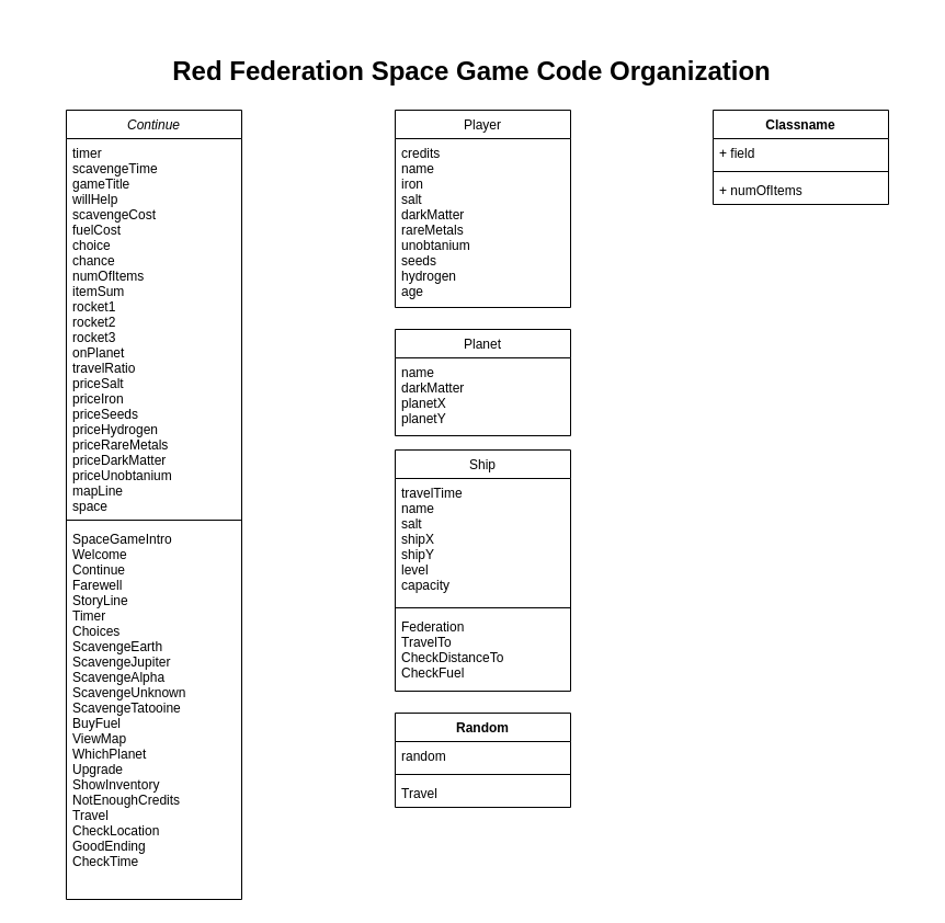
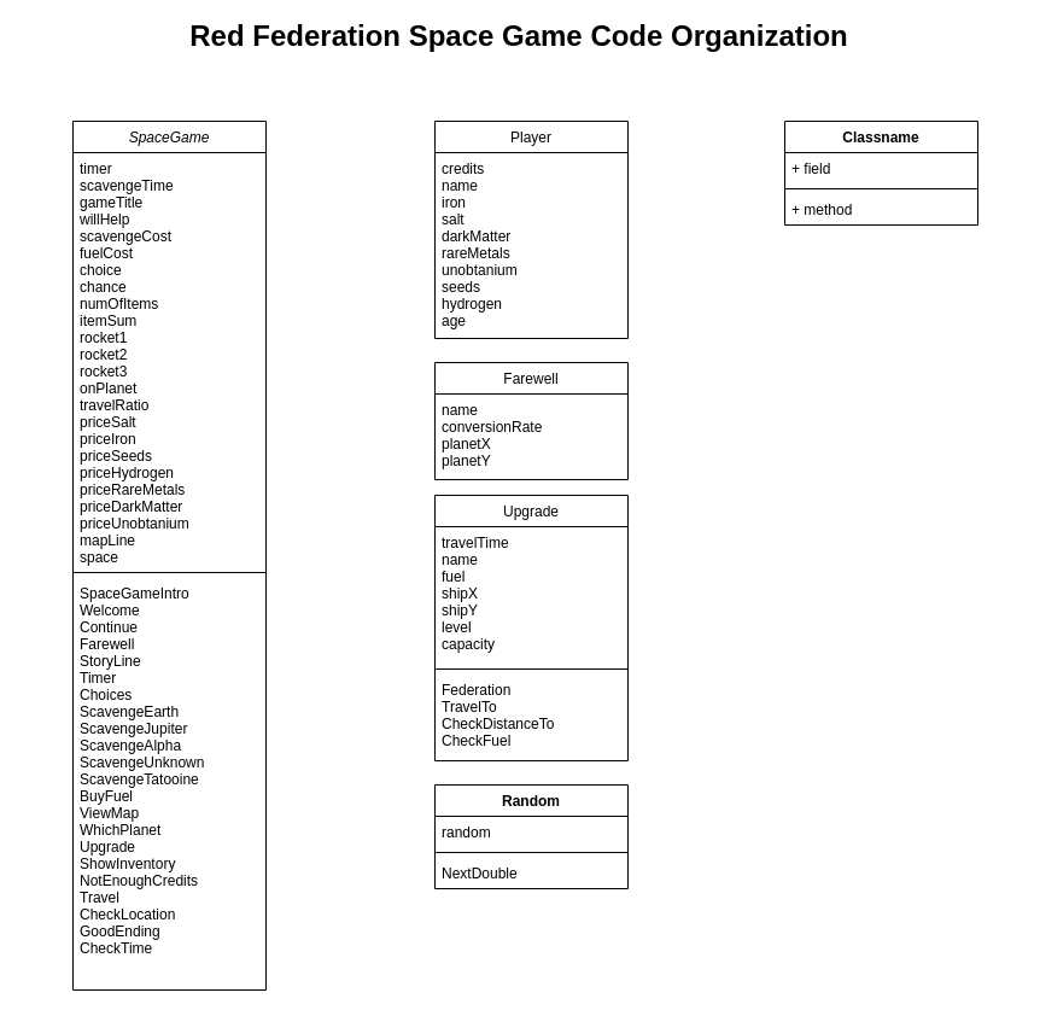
  <mxCell id="0" />
  <mxCell id="1" parent="0" />
- <mxCell id="2" value="Continue" style="swimlane;fontStyle=2;align=center;verticalAlign=top;childLayout=stackLayout;horizontal=1;startSize=26;horizontalStack=0;resizeParent=1;resizeLast=0;collapsible=1;marginBottom=0;rounded=0;shadow=0;strokeWidth=1;" parent="1" vertex="1"><mxGeometry x="60" y="100" width="160" height="720" as="geometry"><mxRectangle x="230" y="140" width="160" height="26" as="alternateBounds" /></mxGeometry></mxCell>
+ <mxCell id="2" value="SpaceGame" style="swimlane;fontStyle=2;align=center;verticalAlign=top;childLayout=stackLayout;horizontal=1;startSize=26;horizontalStack=0;resizeParent=1;resizeLast=0;collapsible=1;marginBottom=0;rounded=0;shadow=0;strokeWidth=1;" parent="1" vertex="1"><mxGeometry x="60" y="100" width="160" height="720" as="geometry"><mxRectangle x="230" y="140" width="160" height="26" as="alternateBounds" /></mxGeometry></mxCell>
  <mxCell id="3" value="timer&#10;scavengeTime&#10;gameTitle&#10;willHelp&#10;scavengeCost&#10;fuelCost&#10;choice&#10;chance&#10;numOfItems&#10;itemSum&#10;rocket1&#10;rocket2&#10;rocket3&#10;onPlanet&#10;travelRatio&#10;priceSalt&#10;priceIron&#10;priceSeeds&#10;priceHydrogen&#10;priceRareMetals&#10;priceDarkMatter&#10;priceUnobtanium&#10;mapLine&#10;space&#10;" style="text;align=left;verticalAlign=top;spacingLeft=4;spacingRight=4;overflow=hidden;rotatable=0;points=[[0,0.5],[1,0.5]];portConstraint=eastwest;" parent="2" vertex="1"><mxGeometry y="26" width="160" height="344" as="geometry" /></mxCell>
  <mxCell id="4" value="" style="line;html=1;strokeWidth=1;align=left;verticalAlign=middle;spacingTop=-1;spacingLeft=3;spacingRight=3;rotatable=0;labelPosition=right;points=[];portConstraint=eastwest;" parent="2" vertex="1"><mxGeometry y="370" width="160" height="8" as="geometry" /></mxCell>
  <mxCell id="5" value="SpaceGameIntro&#10;Welcome&#10;Continue&#10;Farewell&#10;StoryLine&#10;Timer&#10;Choices&#10;ScavengeEarth&#10;ScavengeJupiter&#10;ScavengeAlpha&#10;ScavengeUnknown&#10;ScavengeTatooine&#10;BuyFuel&#10;ViewMap&#10;WhichPlanet&#10;Upgrade&#10;ShowInventory&#10;NotEnoughCredits&#10;Travel&#10;CheckLocation&#10;GoodEnding&#10;CheckTime&#10;" style="text;align=left;verticalAlign=top;spacingLeft=4;spacingRight=4;overflow=hidden;rotatable=0;points=[[0,0.5],[1,0.5]];portConstraint=eastwest;" parent="2" vertex="1"><mxGeometry y="378" width="160" height="342" as="geometry" /></mxCell>
- <mxCell id="6" value="Planet" style="swimlane;fontStyle=0;align=center;verticalAlign=top;childLayout=stackLayout;horizontal=1;startSize=26;horizontalStack=0;resizeParent=1;resizeLast=0;collapsible=1;marginBottom=0;rounded=0;shadow=0;strokeWidth=1;" parent="1" vertex="1"><mxGeometry x="360" y="300" width="160" height="97" as="geometry"><mxRectangle x="130" y="380" width="160" height="26" as="alternateBounds" /></mxGeometry></mxCell>
- <mxCell id="7" value="name&#10;darkMatter&#10;planetX&#10;planetY" style="text;align=left;verticalAlign=top;spacingLeft=4;spacingRight=4;overflow=hidden;rotatable=0;points=[[0,0.5],[1,0.5]];portConstraint=eastwest;rounded=0;shadow=0;html=0;" parent="6" vertex="1"><mxGeometry y="26" width="160" height="68" as="geometry" /></mxCell>
+ <mxCell id="6" value="Farewell" style="swimlane;fontStyle=0;align=center;verticalAlign=top;childLayout=stackLayout;horizontal=1;startSize=26;horizontalStack=0;resizeParent=1;resizeLast=0;collapsible=1;marginBottom=0;rounded=0;shadow=0;strokeWidth=1;" parent="1" vertex="1"><mxGeometry x="360" y="300" width="160" height="97" as="geometry"><mxRectangle x="130" y="380" width="160" height="26" as="alternateBounds" /></mxGeometry></mxCell>
+ <mxCell id="7" value="name&#10;conversionRate&#10;planetX&#10;planetY" style="text;align=left;verticalAlign=top;spacingLeft=4;spacingRight=4;overflow=hidden;rotatable=0;points=[[0,0.5],[1,0.5]];portConstraint=eastwest;rounded=0;shadow=0;html=0;" parent="6" vertex="1"><mxGeometry y="26" width="160" height="68" as="geometry" /></mxCell>
  <mxCell id="8" value="Player" style="swimlane;fontStyle=0;align=center;verticalAlign=top;childLayout=stackLayout;horizontal=1;startSize=26;horizontalStack=0;resizeParent=1;resizeLast=0;collapsible=1;marginBottom=0;rounded=0;shadow=0;strokeWidth=1;" parent="1" vertex="1"><mxGeometry x="360" y="100" width="160" height="180" as="geometry"><mxRectangle x="340" y="380" width="170" height="26" as="alternateBounds" /></mxGeometry></mxCell>
  <mxCell id="9" value="credits&#10;name&#10;iron&#10;salt&#10;darkMatter&#10;rareMetals&#10;unobtanium&#10;seeds&#10;hydrogen&#10;age" style="text;align=left;verticalAlign=top;spacingLeft=4;spacingRight=4;overflow=hidden;rotatable=0;points=[[0,0.5],[1,0.5]];portConstraint=eastwest;" parent="8" vertex="1"><mxGeometry y="26" width="160" height="154" as="geometry" /></mxCell>
  <mxCell id="10" value="Random" style="swimlane;fontStyle=1;align=center;verticalAlign=top;childLayout=stackLayout;horizontal=1;startSize=26;horizontalStack=0;resizeParent=1;resizeParentMax=0;resizeLast=0;collapsible=1;marginBottom=0;" parent="1" vertex="1"><mxGeometry x="360" y="650" width="160" height="86" as="geometry" /></mxCell>
  <mxCell id="11" value="random" style="text;strokeColor=none;fillColor=none;align=left;verticalAlign=top;spacingLeft=4;spacingRight=4;overflow=hidden;rotatable=0;points=[[0,0.5],[1,0.5]];portConstraint=eastwest;" parent="10" vertex="1"><mxGeometry y="26" width="160" height="26" as="geometry" /></mxCell>
  <mxCell id="12" value="" style="line;strokeWidth=1;fillColor=none;align=left;verticalAlign=middle;spacingTop=-1;spacingLeft=3;spacingRight=3;rotatable=0;labelPosition=right;points=[];portConstraint=eastwest;" parent="10" vertex="1"><mxGeometry y="52" width="160" height="8" as="geometry" /></mxCell>
- <mxCell id="13" value="Travel" style="text;strokeColor=none;fillColor=none;align=left;verticalAlign=top;spacingLeft=4;spacingRight=4;overflow=hidden;rotatable=0;points=[[0,0.5],[1,0.5]];portConstraint=eastwest;" parent="10" vertex="1"><mxGeometry y="60" width="160" height="26" as="geometry" /></mxCell>
- <mxCell id="14" value="&lt;font style=&quot;font-size: 24px&quot;&gt;&lt;b&gt;Red Federation Space Game Code Organization&lt;/b&gt;&lt;/font&gt;" style="text;html=1;strokeColor=none;fillColor=none;align=center;verticalAlign=middle;whiteSpace=wrap;rounded=0;" parent="1" vertex="1"><mxGeometry x="20" y="55" width="820" height="20" as="geometry" /></mxCell>
+ <mxCell id="13" value="NextDouble" style="text;strokeColor=none;fillColor=none;align=left;verticalAlign=top;spacingLeft=4;spacingRight=4;overflow=hidden;rotatable=0;points=[[0,0.5],[1,0.5]];portConstraint=eastwest;" parent="10" vertex="1"><mxGeometry y="60" width="160" height="26" as="geometry" /></mxCell>
+ <mxCell id="14" value="&lt;font style=&quot;font-size: 24px&quot;&gt;&lt;b&gt;Red Federation Space Game Code Organization&lt;/b&gt;&lt;/font&gt;" style="text;html=1;strokeColor=none;fillColor=none;align=center;verticalAlign=middle;whiteSpace=wrap;rounded=0;" parent="1" vertex="1"><mxGeometry y="20" width="820" height="20" as="geometry" x="20" /></mxCell>
  <mxCell id="15" value="Classname" style="swimlane;fontStyle=1;align=center;verticalAlign=top;childLayout=stackLayout;horizontal=1;startSize=26;horizontalStack=0;resizeParent=1;resizeParentMax=0;resizeLast=0;collapsible=1;marginBottom=0;" parent="1" vertex="1"><mxGeometry x="650" y="100" width="160" height="86" as="geometry" /></mxCell>
  <mxCell id="16" value="+ field" style="text;strokeColor=none;fillColor=none;align=left;verticalAlign=top;spacingLeft=4;spacingRight=4;overflow=hidden;rotatable=0;points=[[0,0.5],[1,0.5]];portConstraint=eastwest;" parent="15" vertex="1"><mxGeometry y="26" width="160" height="26" as="geometry" /></mxCell>
  <mxCell id="17" value="" style="line;strokeWidth=1;fillColor=none;align=left;verticalAlign=middle;spacingTop=-1;spacingLeft=3;spacingRight=3;rotatable=0;labelPosition=right;points=[];portConstraint=eastwest;" parent="15" vertex="1"><mxGeometry y="52" width="160" height="8" as="geometry" /></mxCell>
- <mxCell id="18" value="+ numOfItems" style="text;strokeColor=none;fillColor=none;align=left;verticalAlign=top;spacingLeft=4;spacingRight=4;overflow=hidden;rotatable=0;points=[[0,0.5],[1,0.5]];portConstraint=eastwest;" parent="15" vertex="1"><mxGeometry y="60" width="160" height="26" as="geometry" /></mxCell>
- <mxCell id="19" value="Ship" style="swimlane;fontStyle=0;align=center;verticalAlign=top;childLayout=stackLayout;horizontal=1;startSize=26;horizontalStack=0;resizeParent=1;resizeParentMax=0;resizeLast=0;collapsible=1;marginBottom=0;" vertex="1" parent="1"><mxGeometry x="360" y="410" width="160" height="220" as="geometry" /></mxCell>
- <mxCell id="20" value="travelTime&#10;name&#10;salt&#10;shipX&#10;shipY&#10;level&#10;capacity&#10;" style="text;strokeColor=none;fillColor=none;align=left;verticalAlign=top;spacingLeft=4;spacingRight=4;overflow=hidden;rotatable=0;points=[[0,0.5],[1,0.5]];portConstraint=eastwest;" vertex="1" parent="19"><mxGeometry y="26" width="160" height="114" as="geometry" /></mxCell>
+ <mxCell id="18" value="+ method" style="text;strokeColor=none;fillColor=none;align=left;verticalAlign=top;spacingLeft=4;spacingRight=4;overflow=hidden;rotatable=0;points=[[0,0.5],[1,0.5]];portConstraint=eastwest;" parent="15" vertex="1"><mxGeometry y="60" width="160" height="26" as="geometry" /></mxCell>
+ <mxCell id="19" value="Upgrade" style="swimlane;fontStyle=0;align=center;verticalAlign=top;childLayout=stackLayout;horizontal=1;startSize=26;horizontalStack=0;resizeParent=1;resizeParentMax=0;resizeLast=0;collapsible=1;marginBottom=0;" vertex="1" parent="1"><mxGeometry x="360" y="410" width="160" height="220" as="geometry" /></mxCell>
+ <mxCell id="20" value="travelTime&#10;name&#10;fuel&#10;shipX&#10;shipY&#10;level&#10;capacity&#10;" style="text;strokeColor=none;fillColor=none;align=left;verticalAlign=top;spacingLeft=4;spacingRight=4;overflow=hidden;rotatable=0;points=[[0,0.5],[1,0.5]];portConstraint=eastwest;" vertex="1" parent="19"><mxGeometry y="26" width="160" height="114" as="geometry" /></mxCell>
  <mxCell id="21" value="" style="line;strokeWidth=1;fillColor=none;align=left;verticalAlign=middle;spacingTop=-1;spacingLeft=3;spacingRight=3;rotatable=0;labelPosition=right;points=[];portConstraint=eastwest;" vertex="1" parent="19"><mxGeometry y="140" width="160" height="8" as="geometry" /></mxCell>
  <mxCell id="22" value="Federation&#10;TravelTo&#10;CheckDistanceTo&#10;CheckFuel&#10;" style="text;strokeColor=none;fillColor=none;align=left;verticalAlign=top;spacingLeft=4;spacingRight=4;overflow=hidden;rotatable=0;points=[[0,0.5],[1,0.5]];portConstraint=eastwest;" vertex="1" parent="19"><mxGeometry y="148" width="160" height="72" as="geometry" /></mxCell>
